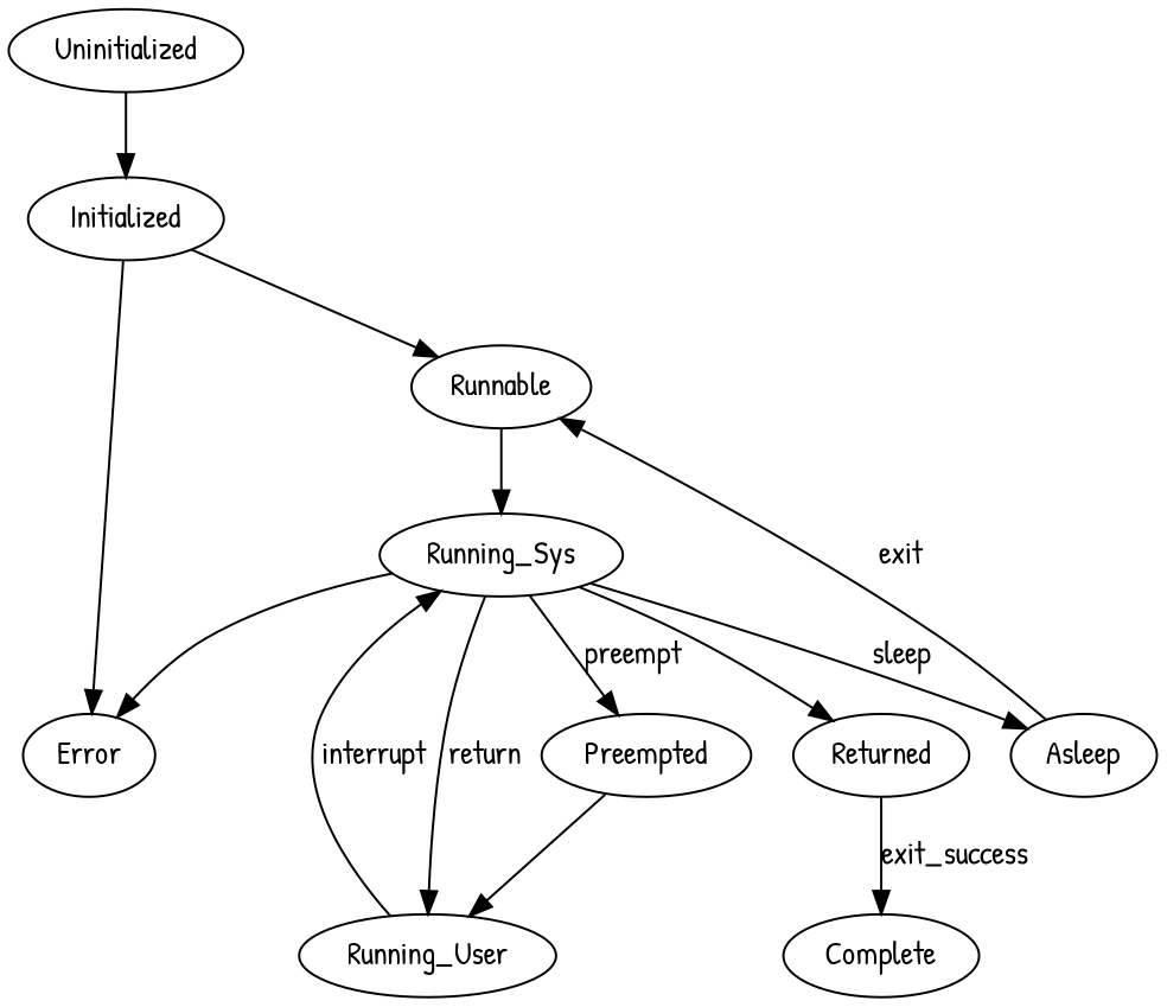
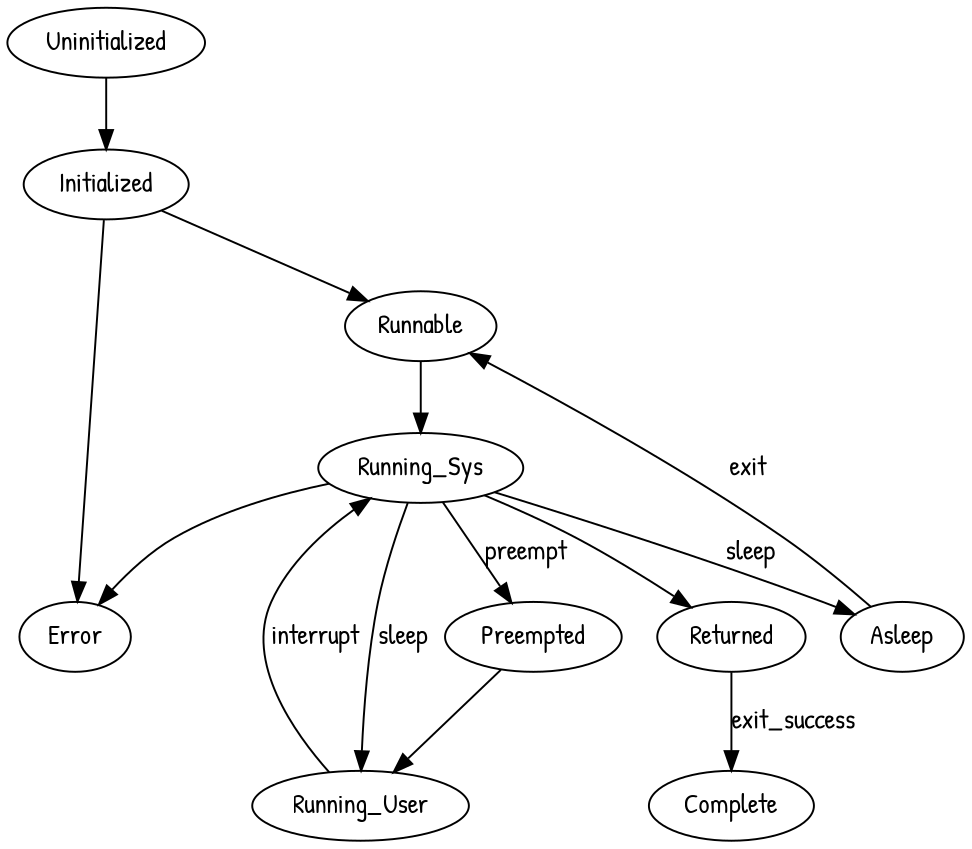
  digraph {
    fontname="Patrick Hand"
    node [fontname="Patrick Hand"]
    edge [fontname="Patrick Hand"]
    Uninitialized
    Initialized
    Runnable
    Error
    Running_Sys
    Running_User
    Asleep
    Returned
    Preempted
    Complete
    Uninitialized -> Initialized
    Initialized -> Runnable
    Initialized -> Error
    Runnable -> Running_Sys
    Running_Sys -> Error
-   Running_Sys -> Running_User [label=return]
+   Running_Sys -> Running_User [label=sleep]
    Running_Sys -> Asleep [label=sleep]
    Running_Sys -> Returned
    Running_Sys -> Preempted [label=preempt]
    Running_User -> Running_Sys [label=interrupt]
    Asleep -> Runnable [label=exit]
    Returned -> Complete [label=exit_success]
    Preempted -> Running_User
  }
